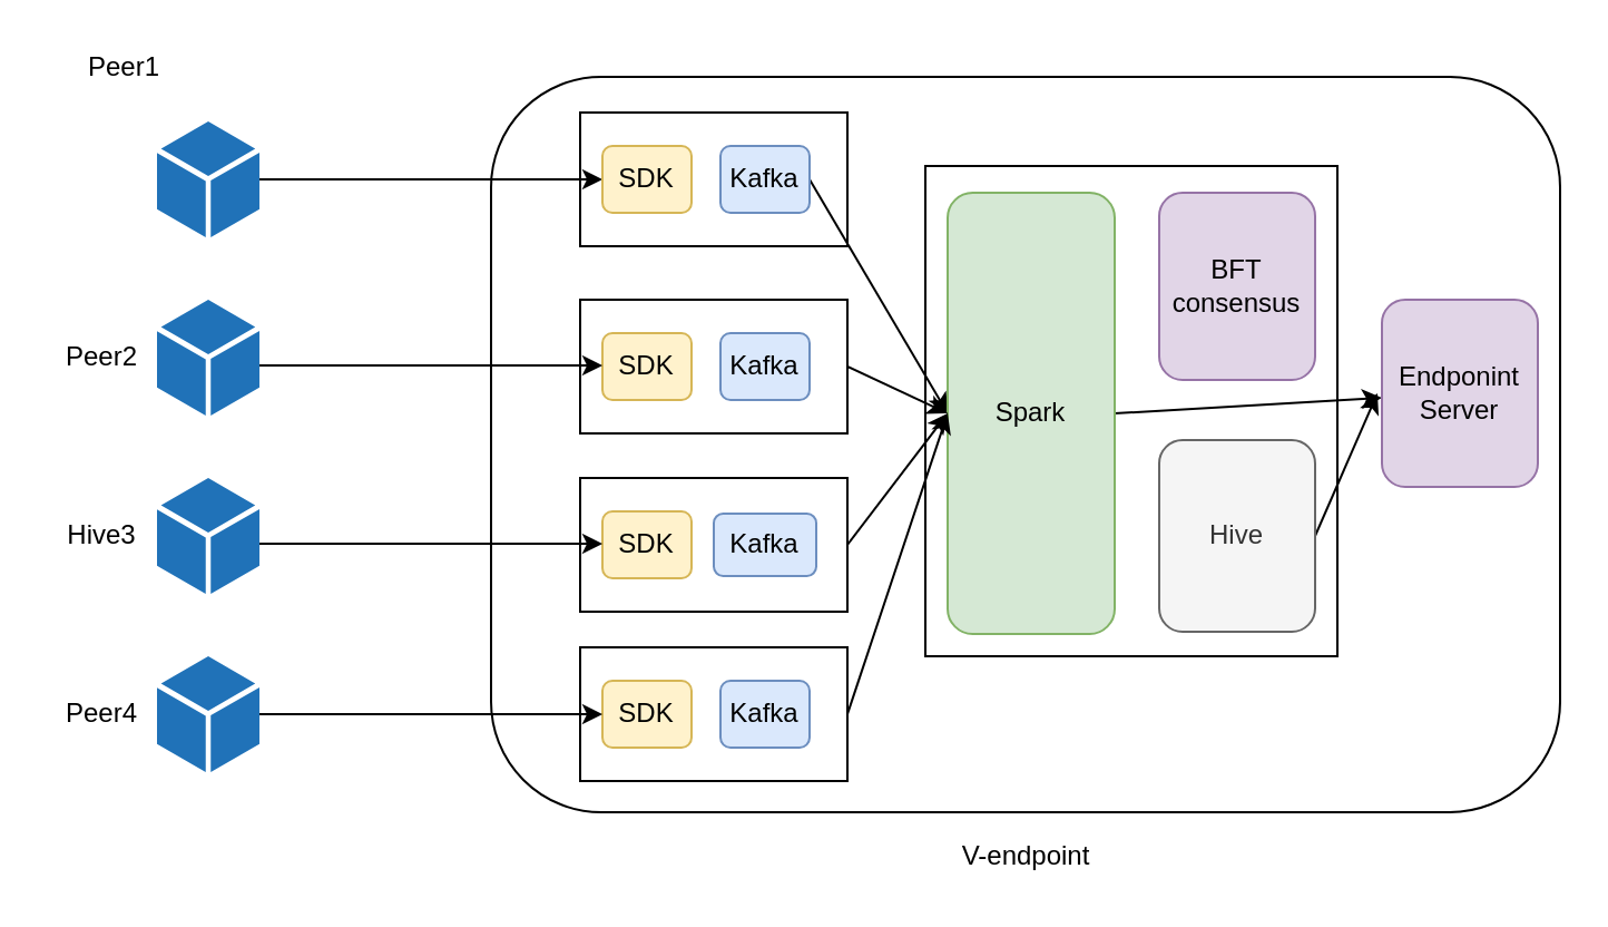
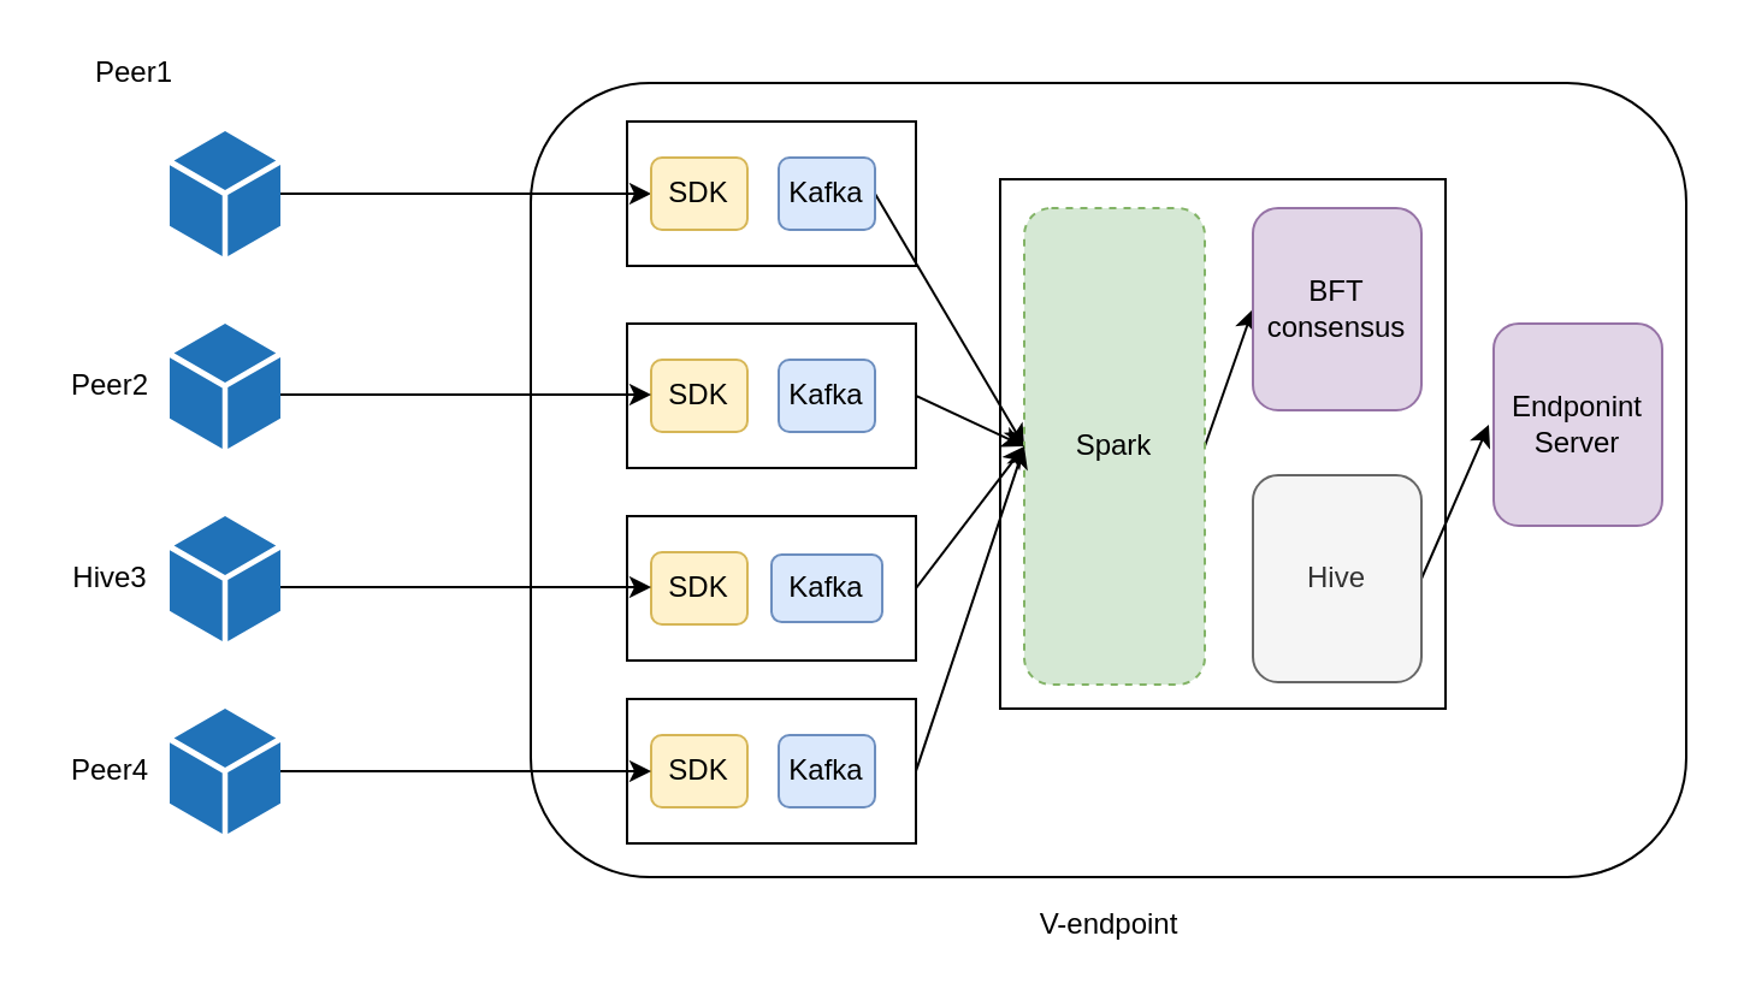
  <mxCell id="0" />
  <mxCell id="1" parent="0" />
  <mxCell id="2" value="" style="pointerEvents=1;shadow=0;dashed=0;html=1;strokeColor=none;labelPosition=center;verticalLabelPosition=bottom;verticalAlign=top;outlineConnect=0;align=center;shape=mxgraph.office.concepts.node_generic;fillColor=#2072B8;" vertex="1" parent="1"><mxGeometry x="70" y="54" width="46" height="52" as="geometry" /></mxCell>
  <mxCell id="3" value="" style="pointerEvents=1;shadow=0;dashed=0;html=1;strokeColor=none;labelPosition=center;verticalLabelPosition=bottom;verticalAlign=top;outlineConnect=0;align=center;shape=mxgraph.office.concepts.node_generic;fillColor=#2072B8;" vertex="1" parent="1"><mxGeometry x="70" y="214" width="46" height="52" as="geometry" /></mxCell>
  <mxCell id="4" value="" style="pointerEvents=1;shadow=0;dashed=0;html=1;strokeColor=none;labelPosition=center;verticalLabelPosition=bottom;verticalAlign=top;outlineConnect=0;align=center;shape=mxgraph.office.concepts.node_generic;fillColor=#2072B8;" vertex="1" parent="1"><mxGeometry x="70" y="134" width="46" height="52" as="geometry" /></mxCell>
  <mxCell id="5" value="" style="pointerEvents=1;shadow=0;dashed=0;html=1;strokeColor=none;labelPosition=center;verticalLabelPosition=bottom;verticalAlign=top;outlineConnect=0;align=center;shape=mxgraph.office.concepts.node_generic;fillColor=#2072B8;" vertex="1" parent="1"><mxGeometry x="70" y="294" width="46" height="52" as="geometry" /></mxCell>
  <mxCell id="6" value="Peer1" style="text;html=1;align=center;verticalAlign=middle;resizable=0;points=[];autosize=1;" vertex="1" parent="1"><mxGeometry x="30" y="20" width="50" height="20" as="geometry" /></mxCell>
  <mxCell id="7" value="Peer4" style="text;html=1;align=center;verticalAlign=middle;resizable=0;points=[];autosize=1;" vertex="1" parent="1"><mxGeometry x="20" y="310" width="50" height="20" as="geometry" /></mxCell>
  <mxCell id="8" value="Hive3" style="text;html=1;align=center;verticalAlign=middle;resizable=0;points=[];autosize=1;" vertex="1" parent="1"><mxGeometry x="20" y="230" width="50" height="20" as="geometry" /></mxCell>
  <mxCell id="9" value="Peer2" style="text;html=1;align=center;verticalAlign=middle;resizable=0;points=[];autosize=1;" vertex="1" parent="1"><mxGeometry x="20" y="150" width="50" height="20" as="geometry" /></mxCell>
  <mxCell id="10" value="" style="rounded=1;whiteSpace=wrap;html=1;" vertex="1" parent="1"><mxGeometry x="220" y="34" width="480" height="330" as="geometry" /></mxCell>
  <mxCell id="11" value="V-endpoint" style="text;html=1;align=center;verticalAlign=middle;resizable=0;points=[];autosize=1;" vertex="1" parent="1"><mxGeometry x="425" y="374" width="70" height="20" as="geometry" /></mxCell>
  <mxCell id="12" value="" style="rounded=0;whiteSpace=wrap;html=1;" vertex="1" parent="1"><mxGeometry x="260" y="50" width="120" height="60" as="geometry" /></mxCell>
  <mxCell id="13" style="edgeStyle=orthogonalEdgeStyle;rounded=0;orthogonalLoop=1;jettySize=auto;html=1;exitX=0;exitY=0.5;exitDx=0;exitDy=0;startArrow=classic;startFill=1;endArrow=none;endFill=0;" edge="1" parent="1" source="14" target="2"><mxGeometry relative="1" as="geometry" /></mxCell>
  <mxCell id="14" value="SDK" style="rounded=1;whiteSpace=wrap;html=1;fillColor=#fff2cc;strokeColor=#d6b656;" vertex="1" parent="1"><mxGeometry x="270" y="65" width="40" height="30" as="geometry" /></mxCell>
  <mxCell id="15" value="" style="rounded=0;whiteSpace=wrap;html=1;" vertex="1" parent="1"><mxGeometry x="415" y="74" width="185" height="220" as="geometry" /></mxCell>
  <mxCell id="16" style="edgeStyle=none;rounded=0;orthogonalLoop=1;jettySize=auto;html=1;exitX=1;exitY=0.5;exitDx=0;exitDy=0;startArrow=none;startFill=0;endArrow=classic;endFill=1;entryX=0;entryY=0.5;entryDx=0;entryDy=0;" edge="1" parent="1" source="17" target="19"><mxGeometry relative="1" as="geometry" /></mxCell>
  <mxCell id="17" value="Kafka" style="rounded=1;whiteSpace=wrap;html=1;fillColor=#dae8fc;strokeColor=#6c8ebf;" vertex="1" parent="1"><mxGeometry x="323" y="65" width="40" height="30" as="geometry" /></mxCell>
- <mxCell id="18" style="edgeStyle=none;rounded=0;orthogonalLoop=1;jettySize=auto;html=1;exitX=1;exitY=0.5;exitDx=0;exitDy=0;startArrow=none;startFill=0;endArrow=classic;endFill=1;" edge="1" parent="1" source="19" target="38"><mxGeometry relative="1" as="geometry" /></mxCell>
- <mxCell id="19" value="Spark" style="rounded=1;whiteSpace=wrap;html=1;fillColor=#d5e8d4;strokeColor=#82b366;" vertex="1" parent="1"><mxGeometry x="425" y="86" width="75" height="198" as="geometry" /></mxCell>
+ <mxCell id="18" style="edgeStyle=none;rounded=0;orthogonalLoop=1;jettySize=auto;html=1;exitX=1;exitY=0.5;exitDx=0;exitDy=0;entryX=0;entryY=0.5;entryDx=0;entryDy=0;startArrow=none;startFill=0;endArrow=classic;endFill=1;" edge="1" parent="1" source="19" target="20"><mxGeometry relative="1" as="geometry" /></mxCell>
+ <mxCell id="19" value="Spark" style="rounded=1;whiteSpace=wrap;html=1;fillColor=#d5e8d4;strokeColor=#82b366;dashed=1;" vertex="1" parent="1"><mxGeometry x="425" y="86" width="75" height="198" as="geometry" /></mxCell>
  <mxCell id="20" value="BFT consensus" style="rounded=1;whiteSpace=wrap;html=1;fillColor=#e1d5e7;strokeColor=#9673a6;" vertex="1" parent="1"><mxGeometry x="520" y="86" width="70" height="84" as="geometry" /></mxCell>
  <mxCell id="21" style="edgeStyle=none;rounded=0;orthogonalLoop=1;jettySize=auto;html=1;exitX=1;exitY=0.5;exitDx=0;exitDy=0;startArrow=none;startFill=0;endArrow=classic;endFill=1;" edge="1" parent="1" source="22"><mxGeometry relative="1" as="geometry"><mxPoint x="618" y="176" as="targetPoint" /></mxGeometry></mxCell>
  <mxCell id="22" value="Hive" style="rounded=1;whiteSpace=wrap;html=1;fillColor=#f5f5f5;strokeColor=#666666;fontColor=#333333;" vertex="1" parent="1"><mxGeometry x="520" y="197" width="70" height="86" as="geometry" /></mxCell>
  <mxCell id="23" style="edgeStyle=none;rounded=0;orthogonalLoop=1;jettySize=auto;html=1;exitX=1;exitY=0.5;exitDx=0;exitDy=0;entryX=0;entryY=0.5;entryDx=0;entryDy=0;startArrow=none;startFill=0;endArrow=classic;endFill=1;" edge="1" parent="1" source="24" target="19"><mxGeometry relative="1" as="geometry" /></mxCell>
  <mxCell id="24" value="" style="rounded=0;whiteSpace=wrap;html=1;" vertex="1" parent="1"><mxGeometry x="260" y="134" width="120" height="60" as="geometry" /></mxCell>
  <mxCell id="25" value="SDK" style="rounded=1;whiteSpace=wrap;html=1;fillColor=#fff2cc;strokeColor=#d6b656;" vertex="1" parent="1"><mxGeometry x="270" y="149" width="40" height="30" as="geometry" /></mxCell>
  <mxCell id="26" value="Kafka" style="rounded=1;whiteSpace=wrap;html=1;fillColor=#dae8fc;strokeColor=#6c8ebf;" vertex="1" parent="1"><mxGeometry x="323" y="149" width="40" height="30" as="geometry" /></mxCell>
  <mxCell id="27" style="edgeStyle=none;rounded=0;orthogonalLoop=1;jettySize=auto;html=1;exitX=1;exitY=0.5;exitDx=0;exitDy=0;entryX=0;entryY=0.5;entryDx=0;entryDy=0;startArrow=none;startFill=0;endArrow=classic;endFill=1;" edge="1" parent="1" source="28" target="19"><mxGeometry relative="1" as="geometry" /></mxCell>
  <mxCell id="28" value="" style="rounded=0;whiteSpace=wrap;html=1;" vertex="1" parent="1"><mxGeometry x="260" y="214" width="120" height="60" as="geometry" /></mxCell>
  <mxCell id="29" value="SDK" style="rounded=1;whiteSpace=wrap;html=1;fillColor=#fff2cc;strokeColor=#d6b656;" vertex="1" parent="1"><mxGeometry x="270" y="229" width="40" height="30" as="geometry" /></mxCell>
  <mxCell id="30" value="Kafka" style="rounded=1;whiteSpace=wrap;html=1;fillColor=#dae8fc;strokeColor=#6c8ebf;" vertex="1" parent="1"><mxGeometry x="320" y="230" width="46" height="28" as="geometry" /></mxCell>
  <mxCell id="31" style="edgeStyle=none;rounded=0;orthogonalLoop=1;jettySize=auto;html=1;exitX=1;exitY=0.5;exitDx=0;exitDy=0;startArrow=none;startFill=0;endArrow=classic;endFill=1;entryX=0;entryY=0.5;entryDx=0;entryDy=0;" edge="1" parent="1" source="32" target="19"><mxGeometry relative="1" as="geometry"><mxPoint x="420" y="144" as="targetPoint" /></mxGeometry></mxCell>
  <mxCell id="32" value="" style="rounded=0;whiteSpace=wrap;html=1;" vertex="1" parent="1"><mxGeometry x="260" y="290" width="120" height="60" as="geometry" /></mxCell>
  <mxCell id="33" value="SDK" style="rounded=1;whiteSpace=wrap;html=1;fillColor=#fff2cc;strokeColor=#d6b656;" vertex="1" parent="1"><mxGeometry x="270" y="305" width="40" height="30" as="geometry" /></mxCell>
  <mxCell id="34" value="Kafka" style="rounded=1;whiteSpace=wrap;html=1;fillColor=#dae8fc;strokeColor=#6c8ebf;" vertex="1" parent="1"><mxGeometry x="323" y="305" width="40" height="30" as="geometry" /></mxCell>
  <mxCell id="35" style="edgeStyle=orthogonalEdgeStyle;rounded=0;orthogonalLoop=1;jettySize=auto;html=1;exitX=0;exitY=0.5;exitDx=0;exitDy=0;startArrow=classic;startFill=1;endArrow=none;endFill=0;" edge="1" parent="1"><mxGeometry relative="1" as="geometry"><mxPoint x="270" y="163.5" as="sourcePoint" /><mxPoint x="116" y="163.5" as="targetPoint" /></mxGeometry></mxCell>
  <mxCell id="36" style="edgeStyle=orthogonalEdgeStyle;rounded=0;orthogonalLoop=1;jettySize=auto;html=1;exitX=0;exitY=0.5;exitDx=0;exitDy=0;startArrow=classic;startFill=1;endArrow=none;endFill=0;" edge="1" parent="1"><mxGeometry relative="1" as="geometry"><mxPoint x="270" y="243.5" as="sourcePoint" /><mxPoint x="116" y="243.5" as="targetPoint" /></mxGeometry></mxCell>
  <mxCell id="37" style="edgeStyle=orthogonalEdgeStyle;rounded=0;orthogonalLoop=1;jettySize=auto;html=1;startArrow=classic;startFill=1;endArrow=none;endFill=0;" edge="1" parent="1" source="33"><mxGeometry relative="1" as="geometry"><mxPoint x="270" y="319.5" as="sourcePoint" /><mxPoint x="116" y="320" as="targetPoint" /></mxGeometry></mxCell>
  <mxCell id="38" value="Endponint Server" style="rounded=1;whiteSpace=wrap;html=1;fillColor=#e1d5e7;strokeColor=#9673a6;" vertex="1" parent="1"><mxGeometry x="620" y="134" width="70" height="84" as="geometry" /></mxCell>
